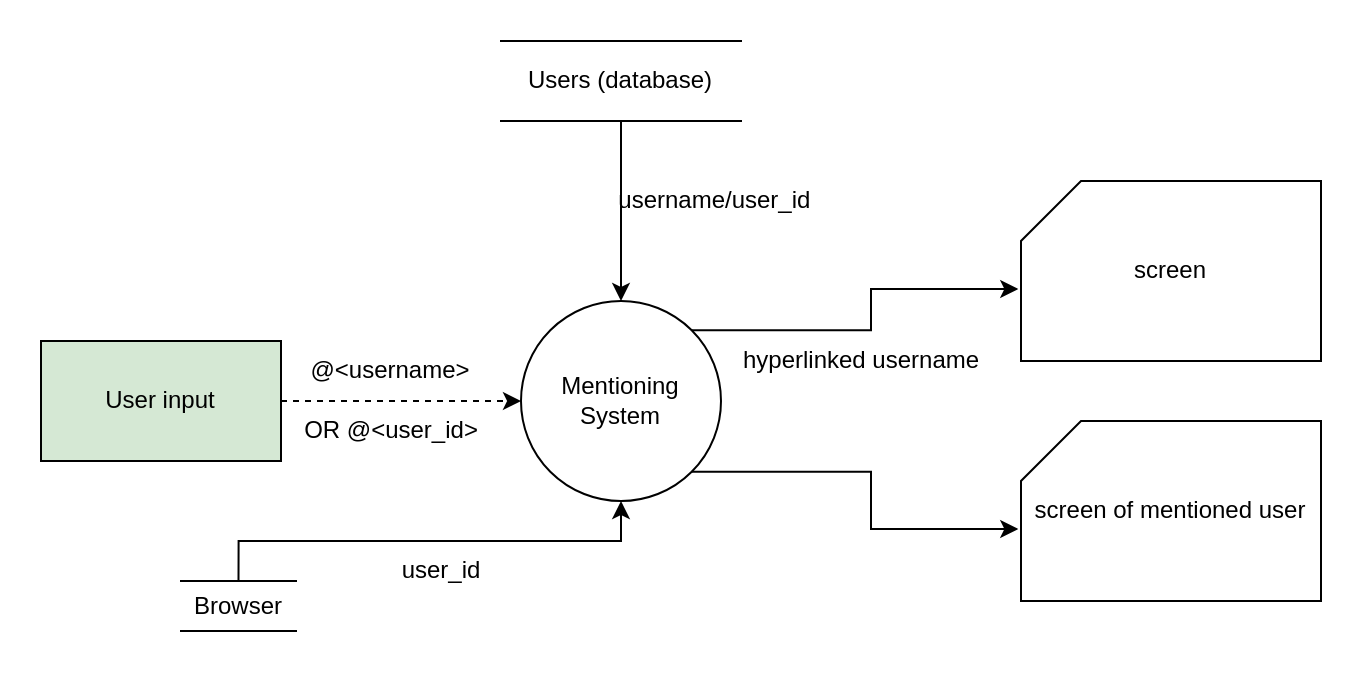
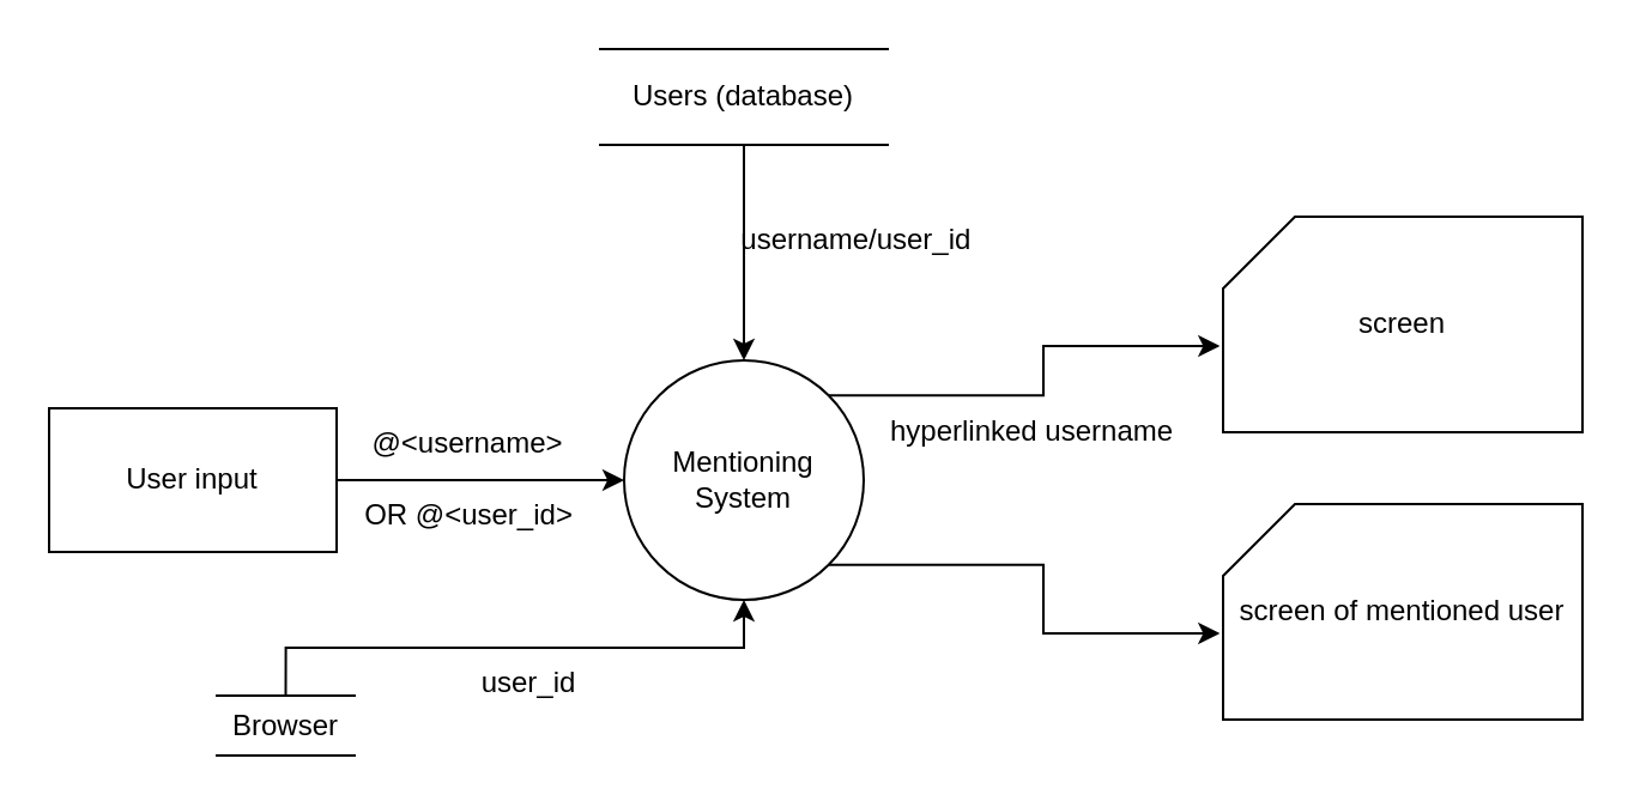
  <mxCell id="0" />
  <mxCell id="1" parent="0" />
- <mxCell id="2" style="edgeStyle=orthogonalEdgeStyle;rounded=0;orthogonalLoop=1;jettySize=auto;html=1;exitX=1;exitY=0.5;exitDx=0;exitDy=0;entryX=0;entryY=0.5;entryDx=0;entryDy=0;dashed=1;" edge="1" parent="1" source="3" target="5"><mxGeometry relative="1" as="geometry"><mxPoint x="210" y="200" as="targetPoint" /></mxGeometry></mxCell>
- <mxCell id="3" value="User input" style="rounded=0;whiteSpace=wrap;html=1;fillColor=#d5e8d4;" vertex="1" parent="1"><mxGeometry x="20" y="170" width="120" height="60" as="geometry" /></mxCell>
+ <mxCell id="2" style="edgeStyle=orthogonalEdgeStyle;rounded=0;orthogonalLoop=1;jettySize=auto;html=1;exitX=1;exitY=0.5;exitDx=0;exitDy=0;entryX=0;entryY=0.5;entryDx=0;entryDy=0;" edge="1" parent="1" source="3" target="5"><mxGeometry relative="1" as="geometry"><mxPoint x="210" y="200" as="targetPoint" /></mxGeometry></mxCell>
+ <mxCell id="3" value="User input" style="rounded=0;whiteSpace=wrap;html=1;" vertex="1" parent="1"><mxGeometry x="20" y="170" width="120" height="60" as="geometry" /></mxCell>
  <mxCell id="4" value="" style="edgeStyle=orthogonalEdgeStyle;rounded=0;orthogonalLoop=1;jettySize=auto;html=1;entryX=-0.009;entryY=0.6;entryDx=0;entryDy=0;entryPerimeter=0;exitX=1;exitY=0;exitDx=0;exitDy=0;" edge="1" parent="1" source="5" target="6"><mxGeometry relative="1" as="geometry"><mxPoint x="460" y="200" as="targetPoint" /></mxGeometry></mxCell>
  <mxCell id="5" value="Mentioning System" style="ellipse;whiteSpace=wrap;html=1;aspect=fixed;rounded=0;strokeColor=default;fontFamily=Helvetica;fontSize=12;fontColor=default;fillColor=none;" vertex="1" parent="1"><mxGeometry x="260" y="150" width="100" height="100" as="geometry" /></mxCell>
  <mxCell id="6" value="screen" style="shape=card;whiteSpace=wrap;html=1;" vertex="1" parent="1"><mxGeometry x="510" y="90" width="150" height="90" as="geometry" /></mxCell>
  <mxCell id="7" value="@&amp;lt;username&amp;gt;" style="text;strokeColor=none;align=center;fillColor=none;html=1;verticalAlign=middle;whiteSpace=wrap;rounded=0;" vertex="1" parent="1"><mxGeometry x="150" y="170" width="90" height="30" as="geometry" /></mxCell>
  <mxCell id="8" value="OR @&amp;lt;user_id&amp;gt;" style="text;html=1;align=center;verticalAlign=middle;resizable=0;points=[];autosize=1;strokeColor=none;fillColor=none;" vertex="1" parent="1"><mxGeometry x="140" y="200" width="110" height="30" as="geometry" /></mxCell>
  <mxCell id="9" style="edgeStyle=orthogonalEdgeStyle;rounded=0;orthogonalLoop=1;jettySize=auto;html=1;exitX=0.5;exitY=1;exitDx=0;exitDy=0;entryX=0.5;entryY=0;entryDx=0;entryDy=0;" edge="1" parent="1" source="10" target="5"><mxGeometry relative="1" as="geometry" /></mxCell>
  <mxCell id="10" value="Users (database)" style="shape=partialRectangle;whiteSpace=wrap;html=1;left=0;right=0;fillColor=none;rounded=0;strokeColor=default;fontFamily=Helvetica;fontSize=12;fontColor=default;" vertex="1" parent="1"><mxGeometry x="250" y="20" width="120" height="40" as="geometry" /></mxCell>
  <mxCell id="11" style="edgeStyle=orthogonalEdgeStyle;rounded=0;orthogonalLoop=1;jettySize=auto;html=1;exitX=0.5;exitY=0;exitDx=0;exitDy=0;entryX=0.5;entryY=1;entryDx=0;entryDy=0;" edge="1" parent="1" source="12" target="5"><mxGeometry relative="1" as="geometry" /></mxCell>
  <mxCell id="12" value="Browser" style="shape=partialRectangle;whiteSpace=wrap;html=1;left=0;right=0;fillColor=none;rounded=0;strokeColor=default;fontFamily=Helvetica;fontSize=12;fontColor=default;" vertex="1" parent="1"><mxGeometry x="90" y="290" width="57.5" height="25" as="geometry" /></mxCell>
  <mxCell id="13" value="user_id" style="text;html=1;align=center;verticalAlign=middle;resizable=0;points=[];autosize=1;strokeColor=none;fillColor=none;" vertex="1" parent="1"><mxGeometry x="190" y="270" width="60" height="30" as="geometry" /></mxCell>
  <mxCell id="14" value="&lt;span style=&quot;white-space: pre;&quot;&gt;&#09;&lt;span style=&quot;white-space: pre;&quot;&gt;&#09;&lt;/span&gt;&lt;/span&gt;username/user_id" style="text;html=1;align=center;verticalAlign=middle;resizable=0;points=[];autosize=1;strokeColor=none;fillColor=none;" vertex="1" parent="1"><mxGeometry x="245" y="85" width="170" height="30" as="geometry" /></mxCell>
  <mxCell id="15" value="" style="edgeStyle=orthogonalEdgeStyle;rounded=0;orthogonalLoop=1;jettySize=auto;html=1;entryX=-0.009;entryY=0.6;entryDx=0;entryDy=0;entryPerimeter=0;exitX=1;exitY=1;exitDx=0;exitDy=0;" edge="1" parent="1" target="16" source="5"><mxGeometry relative="1" as="geometry"><mxPoint x="345" y="275" as="sourcePoint" /><mxPoint x="460" y="310" as="targetPoint" /></mxGeometry></mxCell>
  <mxCell id="16" value="screen of mentioned user" style="shape=card;whiteSpace=wrap;html=1;" vertex="1" parent="1"><mxGeometry x="510" y="210" width="150" height="90" as="geometry" /></mxCell>
  <mxCell id="17" value="hyperlinked username" style="text;html=1;align=center;verticalAlign=middle;resizable=0;points=[];autosize=1;strokeColor=none;fillColor=none;" vertex="1" parent="1"><mxGeometry x="360" y="165" width="140" height="30" as="geometry" /></mxCell>
